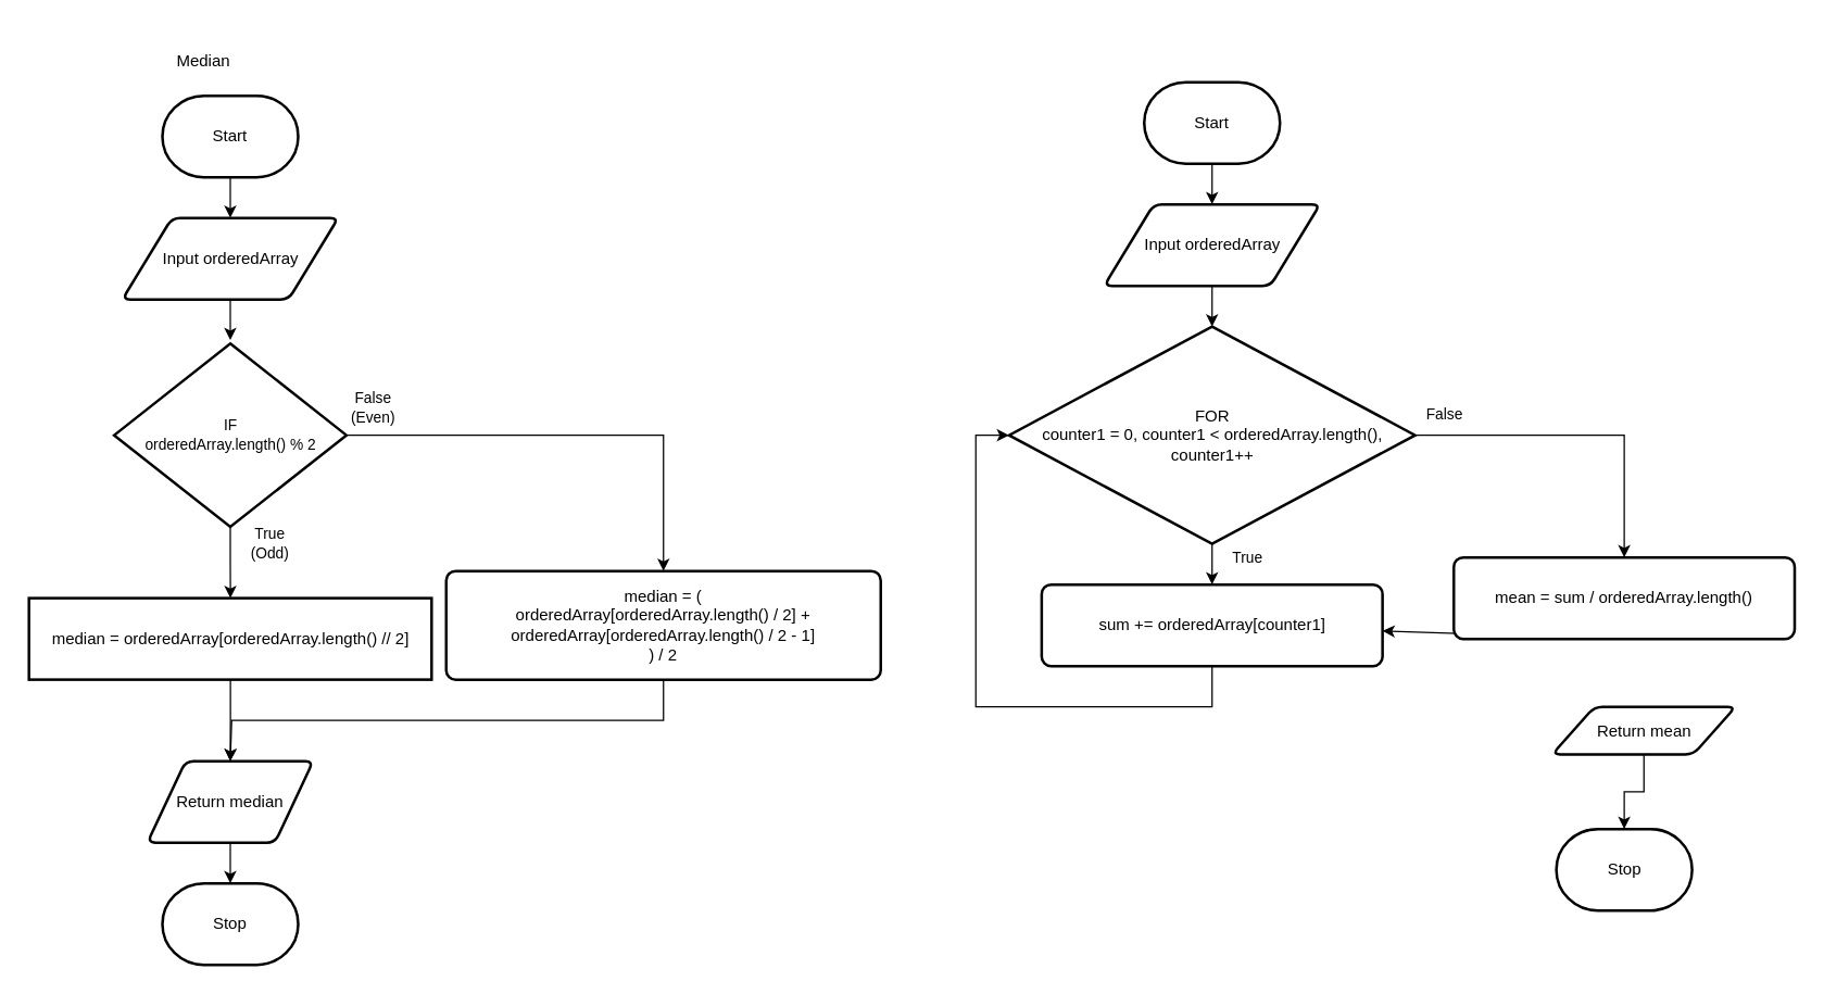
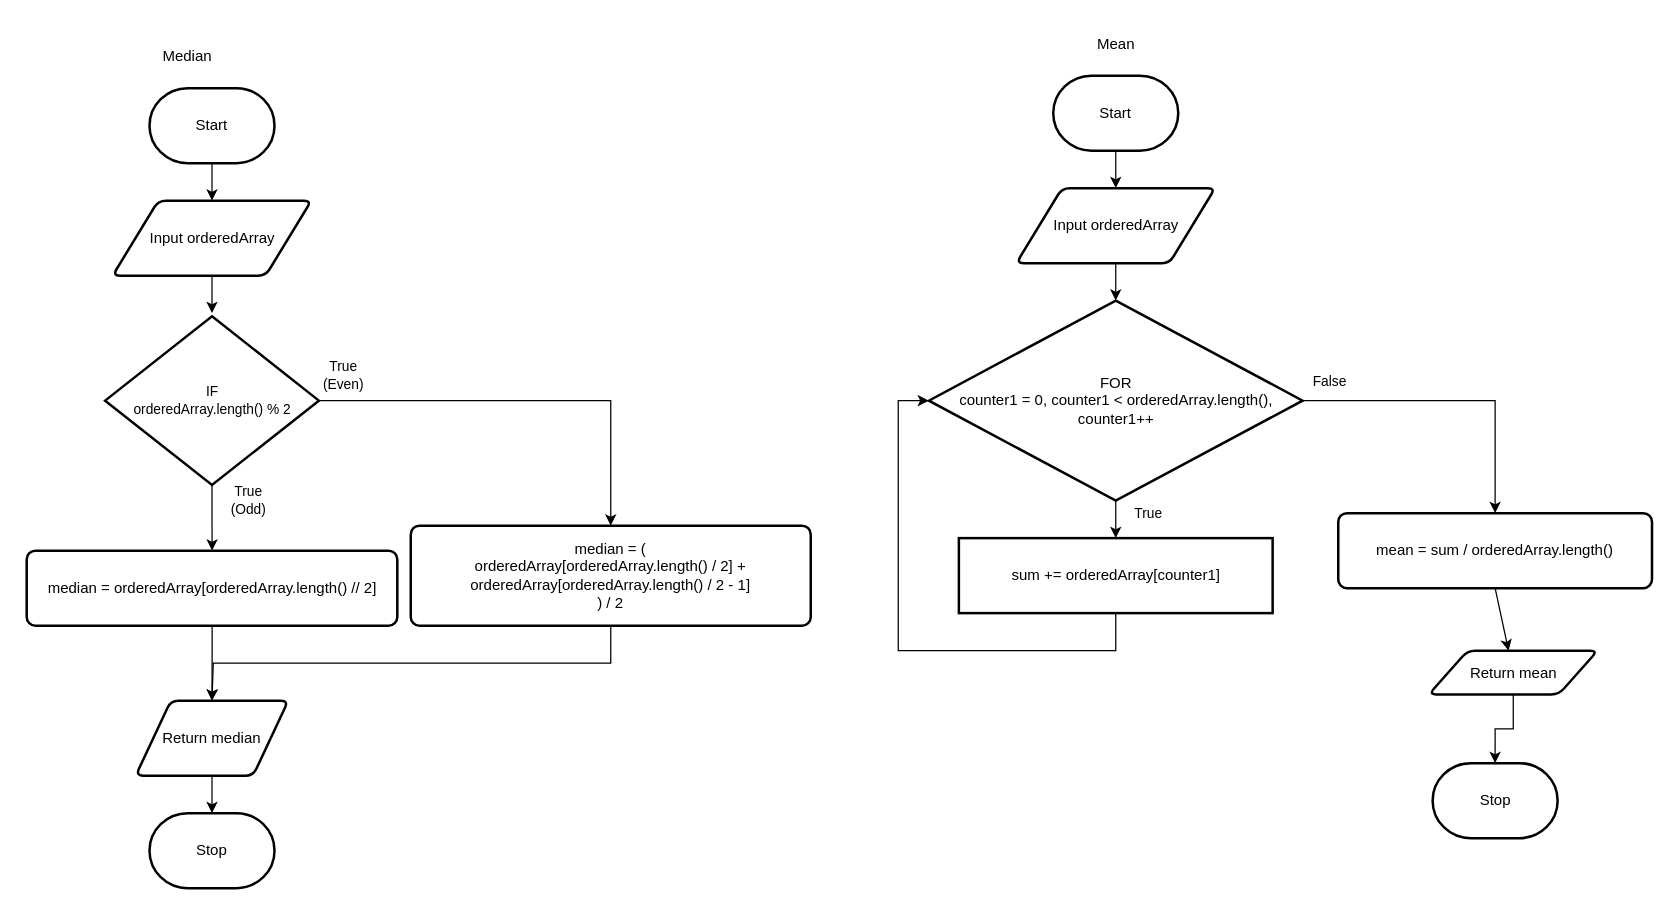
  <mxCell id="0" />
  <mxCell id="1" parent="0" />
  <mxCell id="2" value="" style="edgeStyle=orthogonalEdgeStyle;rounded=0;html=1;strokeColor=default;" parent="1" source="3" edge="1"><mxGeometry relative="1" as="geometry"><mxPoint x="892" y="150" as="targetPoint" /></mxGeometry></mxCell>
  <mxCell id="3" value="Start" style="strokeWidth=2;html=1;shape=mxgraph.flowchart.terminator;whiteSpace=wrap;" parent="1" vertex="1"><mxGeometry x="842" y="60" width="100" height="60" as="geometry" /></mxCell>
  <mxCell id="4" value="Stop" style="strokeWidth=2;html=1;shape=mxgraph.flowchart.terminator;whiteSpace=wrap;" parent="1" vertex="1"><mxGeometry x="1145.5" y="610" width="100" height="60" as="geometry" /></mxCell>
  <mxCell id="5" value="" style="edgeStyle=orthogonalEdgeStyle;rounded=0;html=1;exitX=0.5;exitY=1;exitDx=0;exitDy=0;" parent="1" target="4" edge="1" source="10"><mxGeometry relative="1" as="geometry"><mxPoint x="1272" y="520" as="sourcePoint" /></mxGeometry></mxCell>
  <mxCell id="6" value="" style="edgeStyle=none;html=1;" edge="1" parent="1" source="7" target="14"><mxGeometry relative="1" as="geometry" /></mxCell>
  <mxCell id="7" value="Input orderedArray" style="shape=parallelogram;html=1;strokeWidth=2;perimeter=parallelogramPerimeter;whiteSpace=wrap;rounded=1;arcSize=12;size=0.23;" parent="1" vertex="1"><mxGeometry x="812.5" y="150" width="159" height="60" as="geometry" /></mxCell>
  <mxCell id="8" value="" style="edgeStyle=orthogonalEdgeStyle;html=1;exitX=1;exitY=0.5;exitDx=0;exitDy=0;exitPerimeter=0;entryX=0.5;entryY=0;entryDx=0;entryDy=0;rounded=0;" parent="1" source="14" target="19" edge="1"><mxGeometry relative="1" as="geometry"><mxPoint x="1268" y="300" as="sourcePoint" /><mxPoint x="1268" y="330" as="targetPoint" /></mxGeometry></mxCell>
- <mxCell id="9" value="" style="edgeStyle=none;html=1;exitX=0.5;exitY=1;exitDx=0;exitDy=0;" parent="1" source="19" target="16" edge="1"><mxGeometry relative="1" as="geometry"><mxPoint x="1268" y="430" as="sourcePoint" /></mxGeometry></mxCell>
+ <mxCell id="9" value="" style="edgeStyle=none;html=1;exitX=0.5;exitY=1;exitDx=0;exitDy=0;" parent="1" source="19" target="10" edge="1"><mxGeometry relative="1" as="geometry"><mxPoint x="1268" y="430" as="sourcePoint" /></mxGeometry></mxCell>
  <mxCell id="10" value="Return mean" style="shape=parallelogram;html=1;strokeWidth=2;perimeter=parallelogramPerimeter;whiteSpace=wrap;rounded=1;arcSize=12;size=0.23;" parent="1" vertex="1"><mxGeometry x="1142.5" y="520" width="135" height="35" as="geometry" /></mxCell>
+ <mxCell id="11" value="Mean" style="text;html=1;align=center;verticalAlign=middle;resizable=0;points=[];autosize=1;strokeColor=none;fillColor=none;" vertex="1" parent="1"><mxGeometry x="867" y="20" width="50" height="30" as="geometry" /></mxCell>
  <mxCell id="12" value="Median" style="text;html=1;align=center;verticalAlign=middle;resizable=0;points=[];autosize=1;strokeColor=none;fillColor=none;" vertex="1" parent="1"><mxGeometry x="119" y="30" width="60" height="30" as="geometry" /></mxCell>
  <mxCell id="13" value="" style="edgeStyle=orthogonalEdgeStyle;shape=connector;rounded=0;html=1;labelBackgroundColor=default;strokeColor=default;fontFamily=Helvetica;fontSize=11;fontColor=default;endArrow=classic;" edge="1" parent="1" source="14" target="16"><mxGeometry relative="1" as="geometry" /></mxCell>
  <mxCell id="14" value="FOR&lt;br&gt;counter1 = 0, counter1 &amp;lt; orderedArray.length(), counter1++" style="strokeWidth=2;html=1;shape=mxgraph.flowchart.decision;whiteSpace=wrap;" vertex="1" parent="1"><mxGeometry x="742.5" y="240" width="299" height="160" as="geometry" /></mxCell>
  <mxCell id="15" style="edgeStyle=orthogonalEdgeStyle;shape=connector;rounded=0;html=1;entryX=0;entryY=0.5;entryDx=0;entryDy=0;entryPerimeter=0;labelBackgroundColor=default;strokeColor=default;fontFamily=Helvetica;fontSize=11;fontColor=default;endArrow=classic;" edge="1" parent="1" source="16" target="14"><mxGeometry relative="1" as="geometry"><Array as="points"><mxPoint x="892" y="520" /><mxPoint x="718" y="520" /><mxPoint x="718" y="320" /></Array></mxGeometry></mxCell>
- <mxCell id="16" value="sum += orderedArray[counter1]" style="rounded=1;whiteSpace=wrap;html=1;absoluteArcSize=1;arcSize=14;strokeWidth=2;" vertex="1" parent="1"><mxGeometry x="766.5" y="430" width="251" height="60" as="geometry" /></mxCell>
+ <mxCell id="16" value="sum += orderedArray[counter1]" style="whiteSpace=wrap;html=1;absoluteArcSize=1;arcSize=14;strokeWidth=2;rounded=0;" vertex="1" parent="1"><mxGeometry x="766.5" y="430" width="251" height="60" as="geometry" /></mxCell>
  <mxCell id="17" value="True" style="text;html=1;align=center;verticalAlign=middle;resizable=0;points=[];autosize=1;strokeColor=none;fillColor=none;fontSize=11;fontFamily=Helvetica;fontColor=default;" vertex="1" parent="1"><mxGeometry x="893" y="395" width="50" height="30" as="geometry" /></mxCell>
  <mxCell id="18" value="False" style="text;html=1;align=center;verticalAlign=middle;resizable=0;points=[];autosize=1;strokeColor=none;fillColor=none;fontSize=11;fontFamily=Helvetica;fontColor=default;" vertex="1" parent="1"><mxGeometry x="1038" y="290" width="50" height="30" as="geometry" /></mxCell>
  <mxCell id="19" value="mean = sum / orderedArray.length()" style="rounded=1;whiteSpace=wrap;html=1;absoluteArcSize=1;arcSize=14;strokeWidth=2;" vertex="1" parent="1"><mxGeometry x="1070" y="410" width="251" height="60" as="geometry" /></mxCell>
  <mxCell id="20" value="" style="edgeStyle=orthogonalEdgeStyle;rounded=0;html=1;strokeColor=default;" edge="1" parent="1" source="21"><mxGeometry relative="1" as="geometry"><mxPoint x="169" y="160" as="targetPoint" /></mxGeometry></mxCell>
  <mxCell id="21" value="Start" style="strokeWidth=2;html=1;shape=mxgraph.flowchart.terminator;whiteSpace=wrap;" vertex="1" parent="1"><mxGeometry x="119" y="70" width="100" height="60" as="geometry" /></mxCell>
  <mxCell id="22" value="Stop" style="strokeWidth=2;html=1;shape=mxgraph.flowchart.terminator;whiteSpace=wrap;" vertex="1" parent="1"><mxGeometry x="119" y="650" width="100" height="60" as="geometry" /></mxCell>
  <mxCell id="23" value="" style="edgeStyle=orthogonalEdgeStyle;rounded=0;html=1;exitX=0.5;exitY=1;exitDx=0;exitDy=0;" edge="1" parent="1" source="26" target="22"><mxGeometry relative="1" as="geometry"><mxPoint x="549" y="530" as="sourcePoint" /></mxGeometry></mxCell>
  <mxCell id="24" value="" style="edgeStyle=none;html=1;" edge="1" parent="1" source="25"><mxGeometry relative="1" as="geometry"><mxPoint x="169" y="250" as="targetPoint" /></mxGeometry></mxCell>
  <mxCell id="25" value="Input orderedArray" style="shape=parallelogram;html=1;strokeWidth=2;perimeter=parallelogramPerimeter;whiteSpace=wrap;rounded=1;arcSize=12;size=0.23;" vertex="1" parent="1"><mxGeometry x="89.5" y="160" width="159" height="60" as="geometry" /></mxCell>
  <mxCell id="26" value="Return median" style="shape=parallelogram;html=1;strokeWidth=2;perimeter=parallelogramPerimeter;whiteSpace=wrap;rounded=1;arcSize=12;size=0.23;" vertex="1" parent="1"><mxGeometry x="108" y="560" width="122" height="60" as="geometry" /></mxCell>
  <mxCell id="27" value="" style="edgeStyle=orthogonalEdgeStyle;shape=connector;rounded=0;html=1;labelBackgroundColor=default;strokeColor=default;fontFamily=Helvetica;fontSize=11;fontColor=default;endArrow=classic;" edge="1" parent="1" source="28" target="26"><mxGeometry relative="1" as="geometry" /></mxCell>
- <mxCell id="28" value="median = orderedArray[orderedArray.length() // 2]" style="whiteSpace=wrap;html=1;absoluteArcSize=1;arcSize=14;strokeWidth=2;rounded=0;" vertex="1" parent="1"><mxGeometry x="20.75" y="440" width="296.5" height="60" as="geometry" /></mxCell>
+ <mxCell id="28" value="median = orderedArray[orderedArray.length() // 2]" style="rounded=1;whiteSpace=wrap;html=1;absoluteArcSize=1;arcSize=14;strokeWidth=2;" vertex="1" parent="1"><mxGeometry x="20.75" y="440" width="296.5" height="60" as="geometry" /></mxCell>
  <mxCell id="29" style="edgeStyle=orthogonalEdgeStyle;shape=connector;rounded=0;html=1;entryX=0.5;entryY=0;entryDx=0;entryDy=0;labelBackgroundColor=default;strokeColor=default;fontFamily=Helvetica;fontSize=11;fontColor=default;endArrow=classic;" edge="1" parent="1" source="30" target="26"><mxGeometry relative="1" as="geometry"><Array as="points"><mxPoint x="488" y="530" /><mxPoint x="170" y="530" /></Array></mxGeometry></mxCell>
  <mxCell id="30" value="median = (&lt;br&gt;orderedArray[orderedArray.length() / 2] + orderedArray[orderedArray.length() / 2 - 1]&lt;br&gt;) / 2" style="rounded=1;whiteSpace=wrap;html=1;absoluteArcSize=1;arcSize=14;strokeWidth=2;" vertex="1" parent="1"><mxGeometry x="328" y="420" width="320" height="80" as="geometry" /></mxCell>
  <mxCell id="31" value="" style="edgeStyle=orthogonalEdgeStyle;shape=connector;rounded=0;html=1;labelBackgroundColor=default;strokeColor=default;fontFamily=Helvetica;fontSize=11;fontColor=default;endArrow=classic;" edge="1" parent="1" source="33" target="28"><mxGeometry relative="1" as="geometry" /></mxCell>
  <mxCell id="32" style="edgeStyle=orthogonalEdgeStyle;shape=connector;rounded=0;html=1;entryX=0.5;entryY=0;entryDx=0;entryDy=0;labelBackgroundColor=default;strokeColor=default;fontFamily=Helvetica;fontSize=11;fontColor=default;endArrow=classic;" edge="1" parent="1" source="33" target="30"><mxGeometry relative="1" as="geometry" /></mxCell>
  <mxCell id="33" value="IF&lt;br&gt;orderedArray.length() % 2" style="strokeWidth=2;html=1;shape=mxgraph.flowchart.decision;whiteSpace=wrap;fontFamily=Helvetica;fontSize=11;fontColor=default;" vertex="1" parent="1"><mxGeometry x="83.5" y="252.5" width="171" height="135" as="geometry" /></mxCell>
  <mxCell id="34" value="True&lt;br&gt;(Odd)" style="text;html=1;align=center;verticalAlign=middle;resizable=0;points=[];autosize=1;strokeColor=none;fillColor=none;fontSize=11;fontFamily=Helvetica;fontColor=default;" vertex="1" parent="1"><mxGeometry x="173" y="380" width="50" height="40" as="geometry" /></mxCell>
- <mxCell id="35" value="False&lt;br&gt;(Even)" style="text;html=1;align=center;verticalAlign=middle;resizable=0;points=[];autosize=1;strokeColor=none;fillColor=none;fontSize=11;fontFamily=Helvetica;fontColor=default;" vertex="1" parent="1"><mxGeometry x="243.5" y="280" width="60" height="40" as="geometry" /></mxCell>
+ <mxCell id="35" value="True&lt;br&gt;(Even)" style="text;html=1;align=center;verticalAlign=middle;resizable=0;points=[];autosize=1;strokeColor=none;fillColor=none;fontSize=11;fontFamily=Helvetica;fontColor=default;" vertex="1" parent="1"><mxGeometry x="243.5" y="280" width="60" height="40" as="geometry" /></mxCell>
